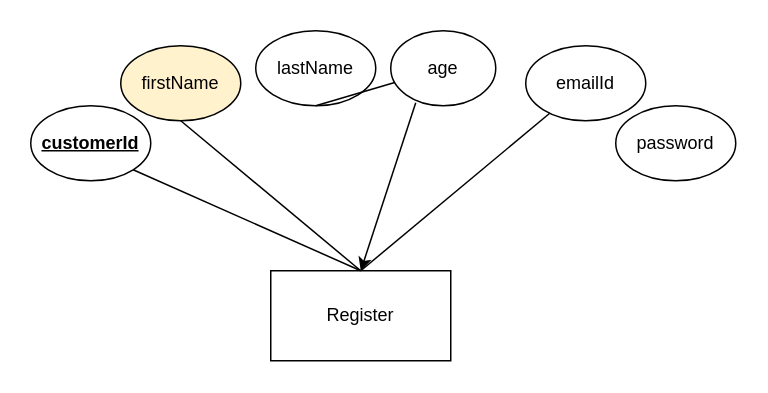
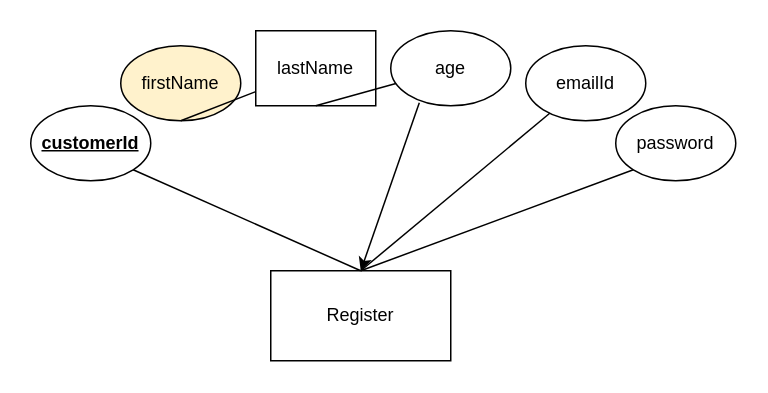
  <mxCell id="0" />
  <mxCell id="1" parent="0" />
  <mxCell id="2" value="Register" style="rounded=0;whiteSpace=wrap;html=1;" vertex="1" parent="1"><mxGeometry x="180" y="180" width="120" height="60" as="geometry" /></mxCell>
  <mxCell id="3" value="&lt;u&gt;&lt;b&gt;customerId&lt;/b&gt;&lt;/u&gt;" style="ellipse;whiteSpace=wrap;html=1;" vertex="1" parent="1"><mxGeometry x="20" y="70" width="80" height="50" as="geometry" /></mxCell>
  <mxCell id="4" value="" style="endArrow=none;html=1;exitX=1;exitY=1;exitDx=0;exitDy=0;entryX=0.5;entryY=0;entryDx=0;entryDy=0;" edge="1" parent="1" source="3" target="2"><mxGeometry width="50" height="50" relative="1" as="geometry"><mxPoint x="380" y="290" as="sourcePoint" /><mxPoint x="430" y="240" as="targetPoint" /></mxGeometry></mxCell>
  <mxCell id="5" value="firstName" style="ellipse;whiteSpace=wrap;html=1;fillColor=#fff2cc;" vertex="1" parent="1"><mxGeometry x="80" y="30" width="80" height="50" as="geometry" /></mxCell>
- <mxCell id="6" value="" style="endArrow=none;html=1;exitX=0.5;exitY=1;exitDx=0;exitDy=0;entryX=0.5;entryY=0;entryDx=0;entryDy=0;" edge="1" parent="1" source="5" target="2"><mxGeometry width="50" height="50" relative="1" as="geometry"><mxPoint x="470" y="290" as="sourcePoint" /><mxPoint x="330" y="180" as="targetPoint" /></mxGeometry></mxCell>
- <mxCell id="7" value="lastName" style="ellipse;whiteSpace=wrap;html=1;" vertex="1" parent="1"><mxGeometry x="170" width="80" height="50" as="geometry" y="20" /></mxCell>
+ <mxCell id="6" value="" style="endArrow=none;html=1;exitX=0.5;exitY=1;exitDx=0;exitDy=0;" edge="1" parent="1" source="5" target="7"><mxGeometry width="50" height="50" relative="1" as="geometry"><mxPoint x="470" y="290" as="sourcePoint" /><mxPoint x="330" y="180" as="targetPoint" /></mxGeometry></mxCell>
+ <mxCell id="7" value="lastName" style="whiteSpace=wrap;html=1;rounded=0;" vertex="1" parent="1"><mxGeometry x="170" width="80" height="50" as="geometry" y="20" /></mxCell>
  <mxCell id="8" value="" style="endArrow=none;html=1;exitX=0.5;exitY=1;exitDx=0;exitDy=0;" edge="1" source="7" parent="1" target="9"><mxGeometry width="50" height="50" relative="1" as="geometry"><mxPoint x="550" y="270" as="sourcePoint" /><mxPoint x="320" y="160" as="targetPoint" /></mxGeometry></mxCell>
- <mxCell id="9" value="age" style="ellipse;whiteSpace=wrap;html=1;" vertex="1" parent="1"><mxGeometry x="260" y="20" width="70" height="50" as="geometry" /></mxCell>
+ <mxCell id="9" value="age" style="ellipse;whiteSpace=wrap;html=1;" vertex="1" parent="1"><mxGeometry x="260" width="80" height="50" as="geometry" y="20" /></mxCell>
  <mxCell id="10" value="" style="endArrow=classic;html=1;entryX=0.5;entryY=0;entryDx=0;entryDy=0;exitX=0.238;exitY=0.96;exitDx=0;exitDy=0;exitPerimeter=0;" edge="1" source="9" parent="1" target="2"><mxGeometry width="50" height="50" relative="1" as="geometry"><mxPoint x="430" y="190" as="sourcePoint" /><mxPoint x="330" y="180" as="targetPoint" /></mxGeometry></mxCell>
  <mxCell id="11" value="emailId" style="ellipse;whiteSpace=wrap;html=1;" vertex="1" parent="1"><mxGeometry x="350" y="30" width="80" height="50" as="geometry" /></mxCell>
  <mxCell id="12" value="" style="endArrow=none;html=1;" edge="1" source="11" parent="1"><mxGeometry width="50" height="50" relative="1" as="geometry"><mxPoint x="650" y="280" as="sourcePoint" /><mxPoint x="240" y="180" as="targetPoint" /></mxGeometry></mxCell>
  <mxCell id="13" value="password" style="ellipse;whiteSpace=wrap;html=1;" vertex="1" parent="1"><mxGeometry x="410" y="70" width="80" height="50" as="geometry" /></mxCell>
+ <mxCell id="14" value="" style="endArrow=none;html=1;exitX=0;exitY=1;exitDx=0;exitDy=0;entryX=0.5;entryY=0;entryDx=0;entryDy=0;" edge="1" source="13" parent="1" target="2"><mxGeometry width="50" height="50" relative="1" as="geometry"><mxPoint x="715" y="320" as="sourcePoint" /><mxPoint x="305" y="220" as="targetPoint" /></mxGeometry></mxCell>
